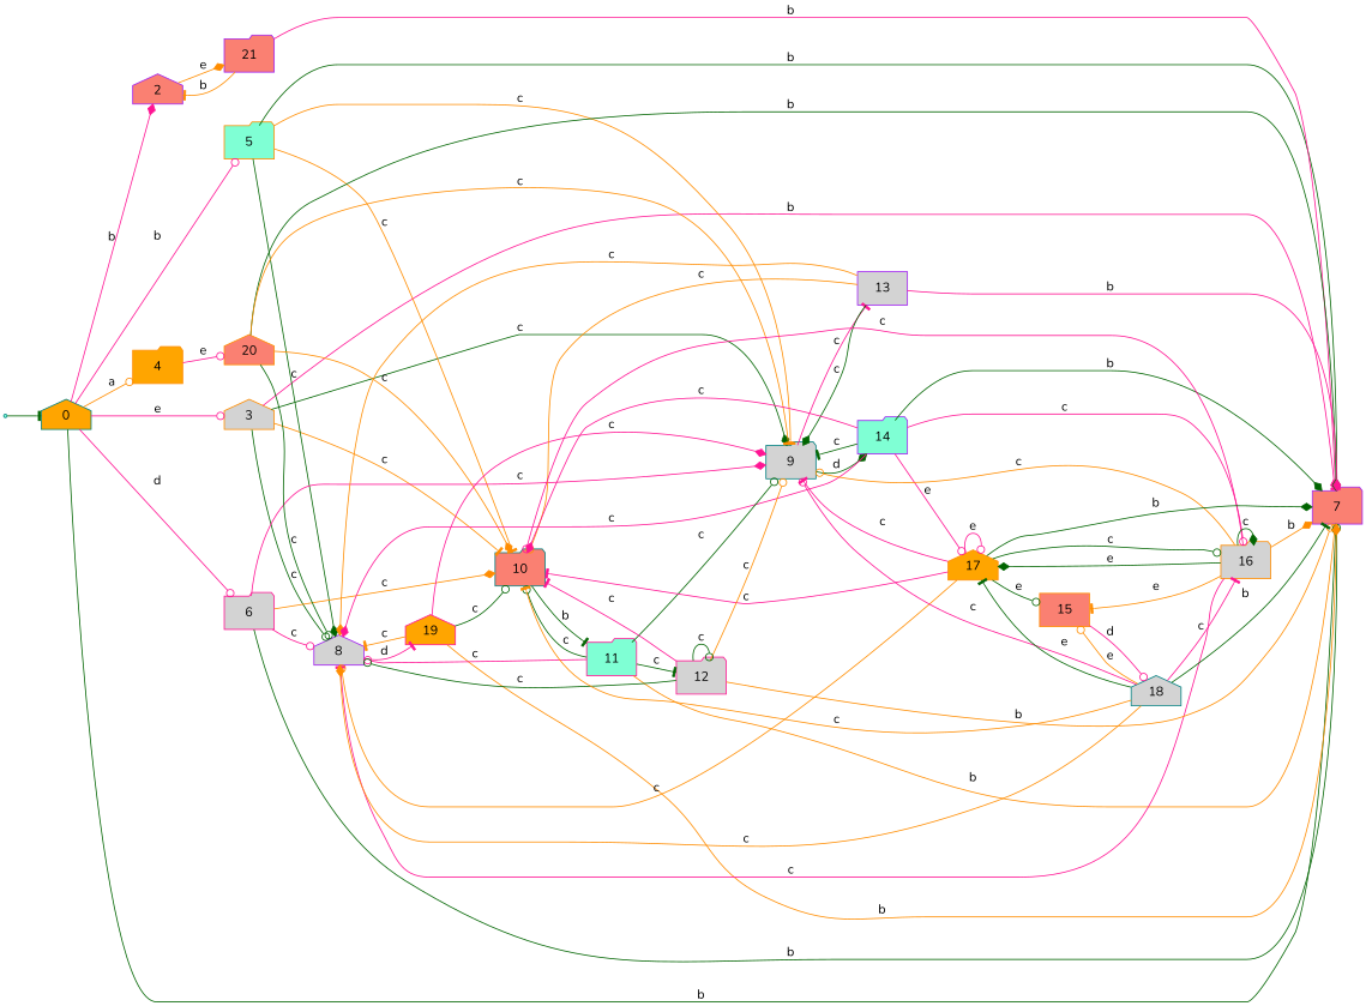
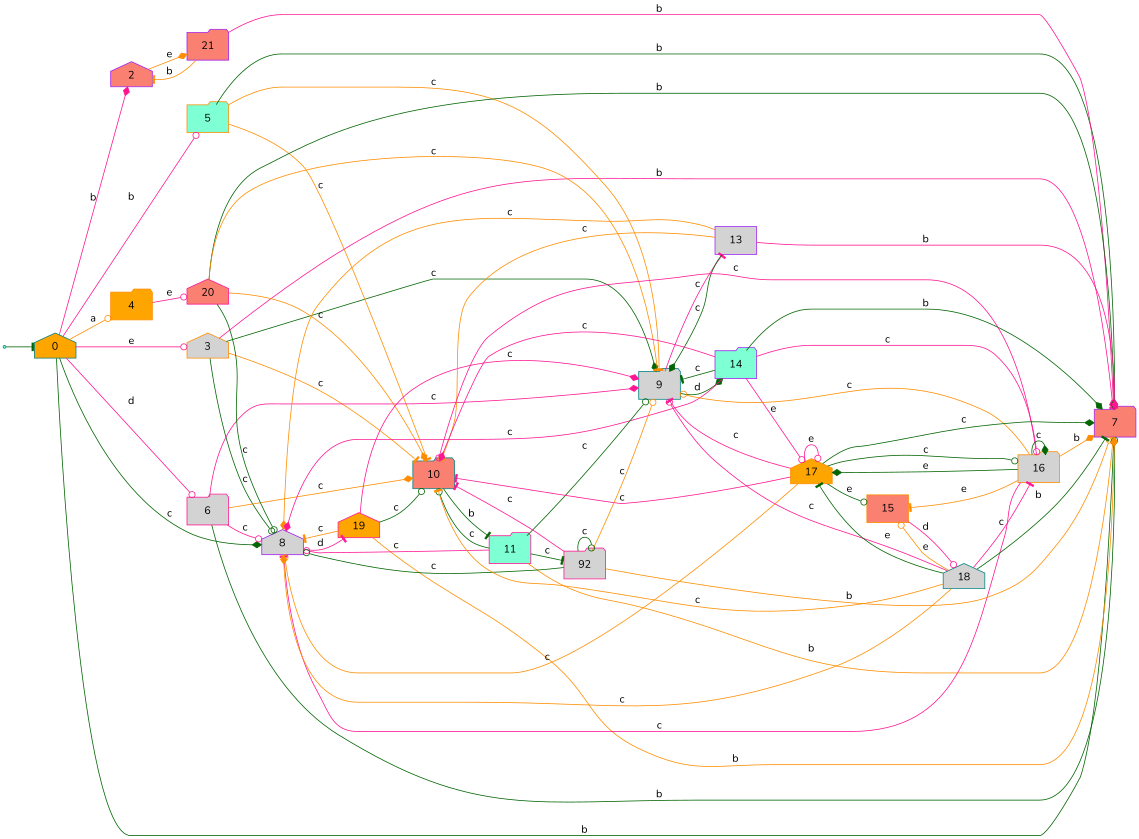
  digraph {
    fontname=Nunito
    rankdir=LR
    node [color=purple fillcolor=lightgrey fontname=Nunito shape=folder style=filled]
    edge [arrowhead=odot color=darkgreen fontname=Nunito]
    dummy0 [color=teal fillcolor=aquamarine shape=point]
    0 [color=teal fillcolor=orange shape=house]
    2 [fillcolor=salmon shape=house]
    3 [color=darkorange shape=house]
    4 [color=darkorange fillcolor=orange]
    5 [color=darkorange fillcolor=aquamarine]
    6 [color=deeppink]
    7 [fillcolor=salmon]
    21 [fillcolor=salmon]
    8 [shape=house]
    9 [color=teal]
    10 [color=teal fillcolor=salmon]
-   20 [color=darkorange fillcolor=salmon shape=house]
+   20 [color=deeppink fillcolor=salmon shape=house]
    19 [color=deeppink fillcolor=orange shape=house]
    13 [shape=box]
    14 [fillcolor=aquamarine]
    11 [color=deeppink fillcolor=aquamarine]
    16 [color=darkorange]
    17 [color=darkorange fillcolor=orange shape=house]
-   12 [color=deeppink]
+   12 [color=deeppink label=92]
    15 [color=darkorange fillcolor=salmon shape=box]
    18 [color=teal shape=house]
    dummy0 -> 0 [arrowhead=tee]
    0 -> 2 [arrowhead=diamond color=deeppink label=b]
    0 -> 3 [color=deeppink label=e]
    0 -> 4 [color=darkorange label=a]
    0 -> 5 [color=deeppink label=b]
    0 -> 6 [color=deeppink label=d]
    0 -> 7 [arrowhead=diamond label=b]
    2 -> 21 [arrowhead=diamond color=darkorange label=e]
    3 -> 7 [arrowhead=diamond color=deeppink label=b]
    3 -> 8 [label=c]
    3 -> 9 [arrowhead=diamond label=c]
    3 -> 10 [arrowhead=tee color=darkorange label=c]
    4 -> 20 [color=deeppink label=e]
    5 -> 7 [arrowhead=diamond label=b]
-   5 -> 8 [arrowhead=diamond label=c]
+   0 -> 8 [arrowhead=diamond label=c]
    5 -> 9 [arrowhead=tee color=darkorange label=c]
    5 -> 10 [arrowhead=tee color=darkorange label=c]
    6 -> 7 [label=b]
    6 -> 8 [color=deeppink label=c]
    6 -> 9 [arrowhead=diamond color=deeppink label=c]
    6 -> 10 [arrowhead=diamond color=darkorange label=c]
    21 -> 2 [arrowhead=tee color=darkorange label=b]
    21 -> 7 [arrowhead=tee color=deeppink label=b]
    8 -> 19 [arrowhead=tee color=deeppink label=d]
    9 -> 13 [arrowhead=tee color=deeppink label=c]
    9 -> 14 [arrowhead=diamond label=d]
    10 -> 11 [arrowhead=tee label=b]
    20 -> 7 [arrowhead=diamond label=b]
    20 -> 8 [label=c]
    20 -> 9 [arrowhead=tee color=darkorange label=c]
    20 -> 10 [arrowhead=diamond color=darkorange label=c]
    19 -> 7 [arrowhead=diamond color=darkorange label=b]
    19 -> 8 [arrowhead=tee color=darkorange label=c]
    19 -> 9 [arrowhead=diamond color=deeppink label=c]
    19 -> 10 [label=c]
    13 -> 7 [arrowhead=diamond color=deeppink label=b]
    13 -> 8 [arrowhead=diamond color=darkorange label=c]
    13 -> 9 [arrowhead=diamond label=c]
    13 -> 10 [color=darkorange label=c]
    14 -> 7 [arrowhead=diamond label=b]
    14 -> 8 [arrowhead=diamond color=deeppink label=c]
    14 -> 9 [arrowhead=tee label=c]
    14 -> 10 [arrowhead=diamond color=deeppink label=c]
    14 -> 16 [color=deeppink label=c]
    14 -> 17 [color=deeppink label=e]
    11 -> 7 [color=darkorange label=b]
    11 -> 8 [color=deeppink label=c]
    11 -> 9 [label=c]
    11 -> 10 [label=c]
    11 -> 12 [arrowhead=tee label=c]
    16 -> 7 [arrowhead=diamond color=darkorange label=b]
    16 -> 8 [arrowhead=tee color=deeppink label=c]
    16 -> 9 [color=darkorange label=c]
    16 -> 10 [color=deeppink label=c]
    16 -> 16 [arrowhead=diamond label=c]
    16 -> 17 [arrowhead=diamond label=e]
    16 -> 15 [arrowhead=tee color=darkorange label=e]
-   17 -> 7 [arrowhead=diamond label=b]
+   17 -> 7 [arrowhead=diamond label=c]
    17 -> 8 [color=darkorange label=c]
    17 -> 9 [arrowhead=tee color=deeppink label=c]
    17 -> 10 [arrowhead=tee color=deeppink label=c]
    17 -> 16 [label=c]
    17 -> 17 [color=deeppink label=e]
    17 -> 15 [label=e]
    12 -> 7 [color=darkorange label=b]
    12 -> 8 [label=c]
    12 -> 9 [color=darkorange label=c]
    12 -> 10 [arrowhead=tee color=deeppink label=c]
    12 -> 12 [label=c]
    15 -> 18 [color=deeppink label=d]
    18 -> 7 [arrowhead=tee label=b]
    18 -> 8 [arrowhead=diamond color=darkorange label=c]
    18 -> 9 [color=deeppink label=c]
    18 -> 10 [arrowhead=tee color=darkorange label=c]
    18 -> 16 [arrowhead=tee color=deeppink label=c]
    18 -> 17 [arrowhead=tee label=e]
    18 -> 15 [color=darkorange label=e]
  }
